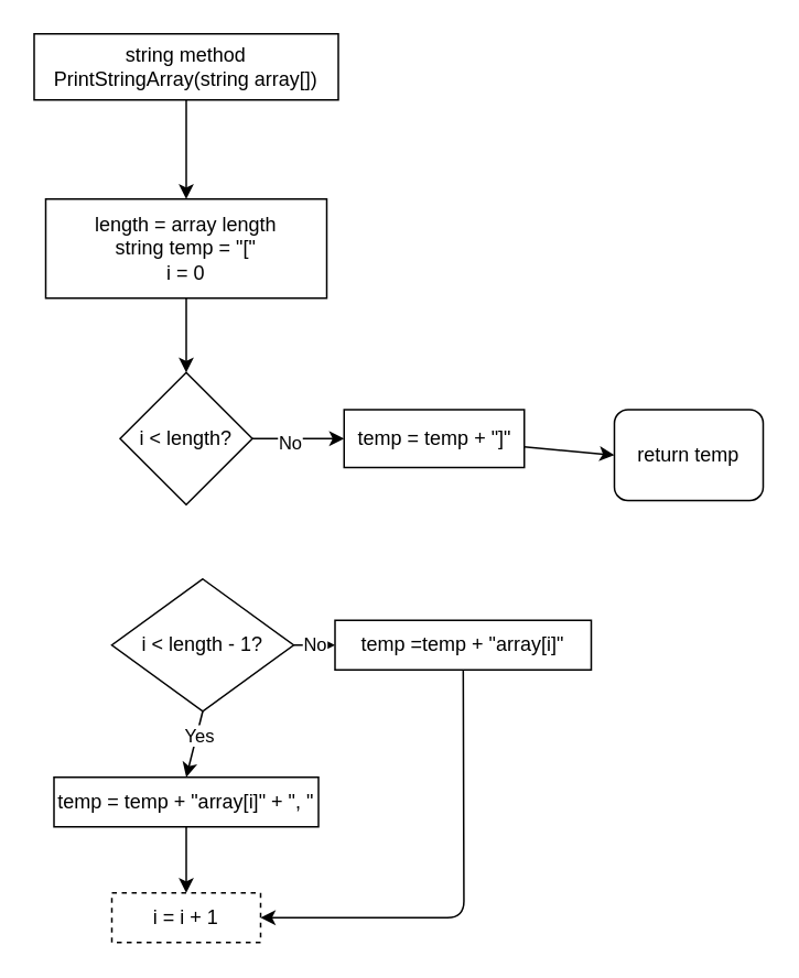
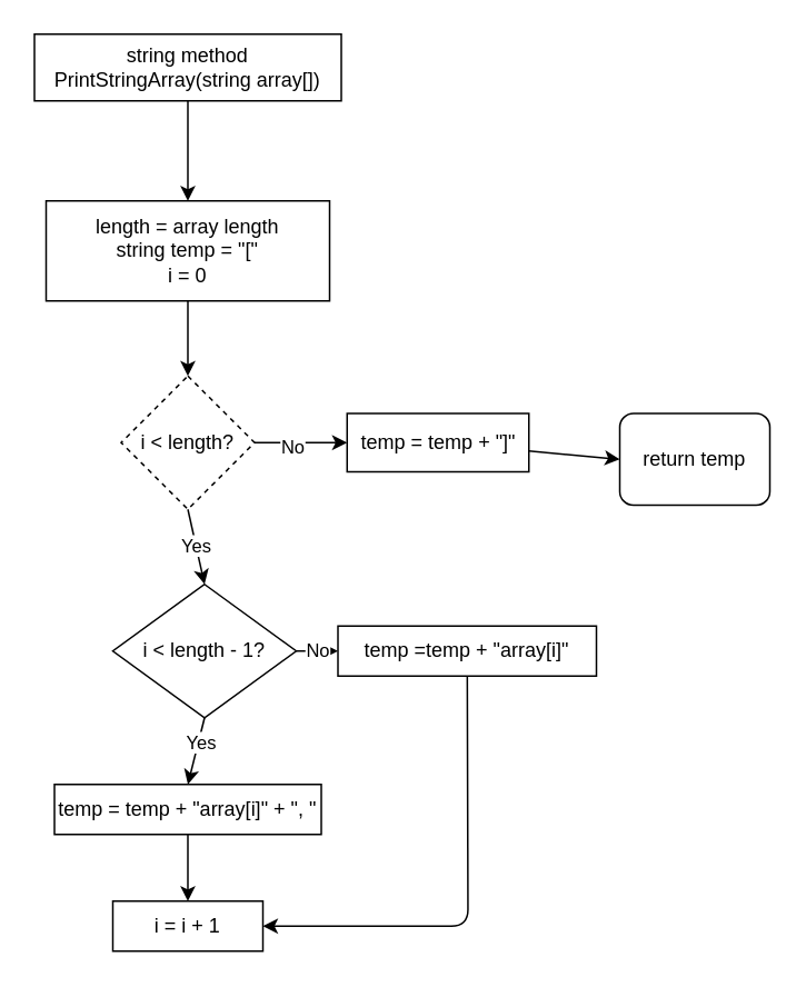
  <mxCell id="0" />
  <mxCell id="1" parent="0" />
  <mxCell id="2" style="edgeStyle=none;html=1;entryX=0.5;entryY=0;entryDx=0;entryDy=0;" parent="1" source="3" target="5" edge="1"><mxGeometry relative="1" as="geometry" /></mxCell>
  <mxCell id="3" value="string method&lt;br&gt;PrintStringArray(string array[])" style="rounded=0;whiteSpace=wrap;html=1;" parent="1" vertex="1"><mxGeometry x="20" y="20" width="184" height="40" as="geometry" /></mxCell>
  <mxCell id="4" style="edgeStyle=none;html=1;entryX=0.5;entryY=0;entryDx=0;entryDy=0;" parent="1" source="5" target="9" edge="1"><mxGeometry relative="1" as="geometry" /></mxCell>
  <mxCell id="5" value="length = array length&lt;br&gt;string temp = &quot;[&quot;&lt;br&gt;i = 0" style="rounded=0;whiteSpace=wrap;html=1;" parent="1" vertex="1"><mxGeometry x="27" y="120" width="170" height="60" as="geometry" /></mxCell>
+ <mxCell id="6" value="Yes" style="edgeStyle=none;html=1;exitX=0.5;exitY=1;exitDx=0;exitDy=0;entryX=0.5;entryY=0;entryDx=0;entryDy=0;" parent="1" source="9" target="16" edge="1"><mxGeometry relative="1" as="geometry"><mxPoint x="112" y="330" as="targetPoint" /></mxGeometry></mxCell>
  <mxCell id="7" style="edgeStyle=none;html=1;entryX=0;entryY=0.5;entryDx=0;entryDy=0;" parent="1" source="9" edge="1" target="18"><mxGeometry relative="1" as="geometry"><mxPoint x="202" y="265" as="targetPoint" /></mxGeometry></mxCell>
  <mxCell id="8" value="No" style="edgeLabel;html=1;align=center;verticalAlign=middle;resizable=0;points=[];" parent="7" vertex="1" connectable="0"><mxGeometry x="-0.216" y="-2" relative="1" as="geometry"><mxPoint as="offset" /></mxGeometry></mxCell>
- <mxCell id="9" value="i &amp;lt; length?" style="rhombus;whiteSpace=wrap;html=1;" parent="1" vertex="1"><mxGeometry x="72" y="225" width="80" height="80" as="geometry" /></mxCell>
+ <mxCell id="9" value="i &amp;lt; length?" style="rhombus;whiteSpace=wrap;html=1;dashed=1;" parent="1" vertex="1"><mxGeometry x="72" y="225" width="80" height="80" as="geometry" /></mxCell>
  <mxCell id="10" style="edgeStyle=none;html=1;entryX=1;entryY=0.5;entryDx=0;entryDy=0;" parent="1" source="11" target="21" edge="1"><mxGeometry relative="1" as="geometry"><Array as="points"><mxPoint x="280" y="555" /></Array></mxGeometry></mxCell>
  <mxCell id="11" value="temp =temp + &quot;array[i]&quot;" style="rounded=0;whiteSpace=wrap;html=1;" parent="1" vertex="1"><mxGeometry x="202" y="375" width="155" height="30" as="geometry" /></mxCell>
  <mxCell id="12" value="return temp" style="rounded=1;whiteSpace=wrap;html=1;" parent="1" vertex="1"><mxGeometry x="371" y="247.5" width="90" height="55" as="geometry" /></mxCell>
  <mxCell id="13" style="edgeStyle=none;html=1;entryX=0.5;entryY=0;entryDx=0;entryDy=0;exitX=0.5;exitY=1;exitDx=0;exitDy=0;" parent="1" source="16" target="20" edge="1"><mxGeometry relative="1" as="geometry" /></mxCell>
  <mxCell id="14" value="Yes" style="edgeLabel;html=1;align=center;verticalAlign=middle;resizable=0;points=[];" parent="13" vertex="1" connectable="0"><mxGeometry x="-0.25" y="1" relative="1" as="geometry"><mxPoint as="offset" /></mxGeometry></mxCell>
  <mxCell id="15" value="No" style="edgeStyle=none;html=1;entryX=0;entryY=0.5;entryDx=0;entryDy=0;" parent="1" source="16" target="11" edge="1"><mxGeometry relative="1" as="geometry" /></mxCell>
  <mxCell id="16" value="i &amp;lt; length - 1?" style="rhombus;whiteSpace=wrap;html=1;" parent="1" vertex="1"><mxGeometry x="67" y="350" width="110" height="80" as="geometry" /></mxCell>
  <mxCell id="17" style="edgeStyle=none;html=1;entryX=0;entryY=0.5;entryDx=0;entryDy=0;" parent="1" source="18" target="12" edge="1"><mxGeometry relative="1" as="geometry" /></mxCell>
  <mxCell id="18" value="temp = temp + &quot;]&quot;" style="rounded=0;whiteSpace=wrap;html=1;" parent="1" vertex="1"><mxGeometry x="207.5" y="247.5" width="109" height="35" as="geometry" /></mxCell>
  <mxCell id="19" style="edgeStyle=none;html=1;entryX=0.5;entryY=0;entryDx=0;entryDy=0;" parent="1" source="20" target="21" edge="1"><mxGeometry relative="1" as="geometry" /></mxCell>
  <mxCell id="20" value="temp = temp + &quot;array[i]&quot; + &quot;, &quot;" style="rounded=0;whiteSpace=wrap;html=1;" parent="1" vertex="1"><mxGeometry x="32" y="470" width="160" height="30" as="geometry" /></mxCell>
- <mxCell id="21" value="&lt;span&gt;i = i + 1&lt;/span&gt;" style="rounded=0;whiteSpace=wrap;html=1;dashed=1;" parent="1" vertex="1"><mxGeometry x="67" y="540" width="90" height="30" as="geometry" /></mxCell>
+ <mxCell id="21" value="&lt;span&gt;i = i + 1&lt;/span&gt;" style="rounded=0;whiteSpace=wrap;html=1;" parent="1" vertex="1"><mxGeometry x="67" y="540" width="90" height="30" as="geometry" /></mxCell>
